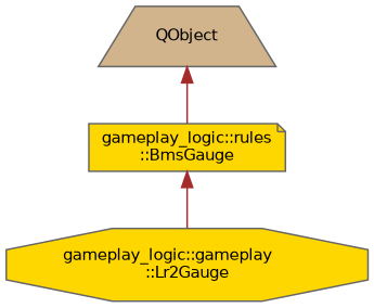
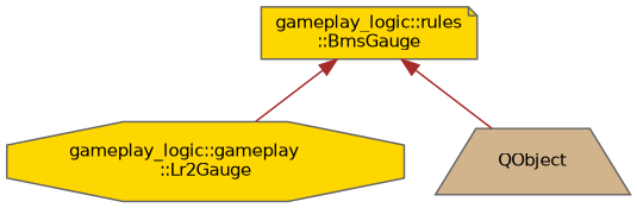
  digraph {
    node [color=gray40 fillcolor=gold fontname=Helvetica fontsize=10 style=filled]
    edge [color=brown dir=back fontname=Helvetica fontsize=10 labelfontname=Helvetica labelfontsize=10 style=solid]
    n1 [fontcolor=black height=0.2 label="gameplay_logic::gameplay\l::Lr2Gauge" shape=octagon width=0.4]
    n2 [height=0.2 label="gameplay_logic::rules\l::BmsGauge" shape=note width=0.4]
    n3 [fillcolor=tan height=0.2 label=QObject shape=trapezium width=0.4]
    n2 -> n1
-   n3 -> n2
+   n2 -> n3
  }
